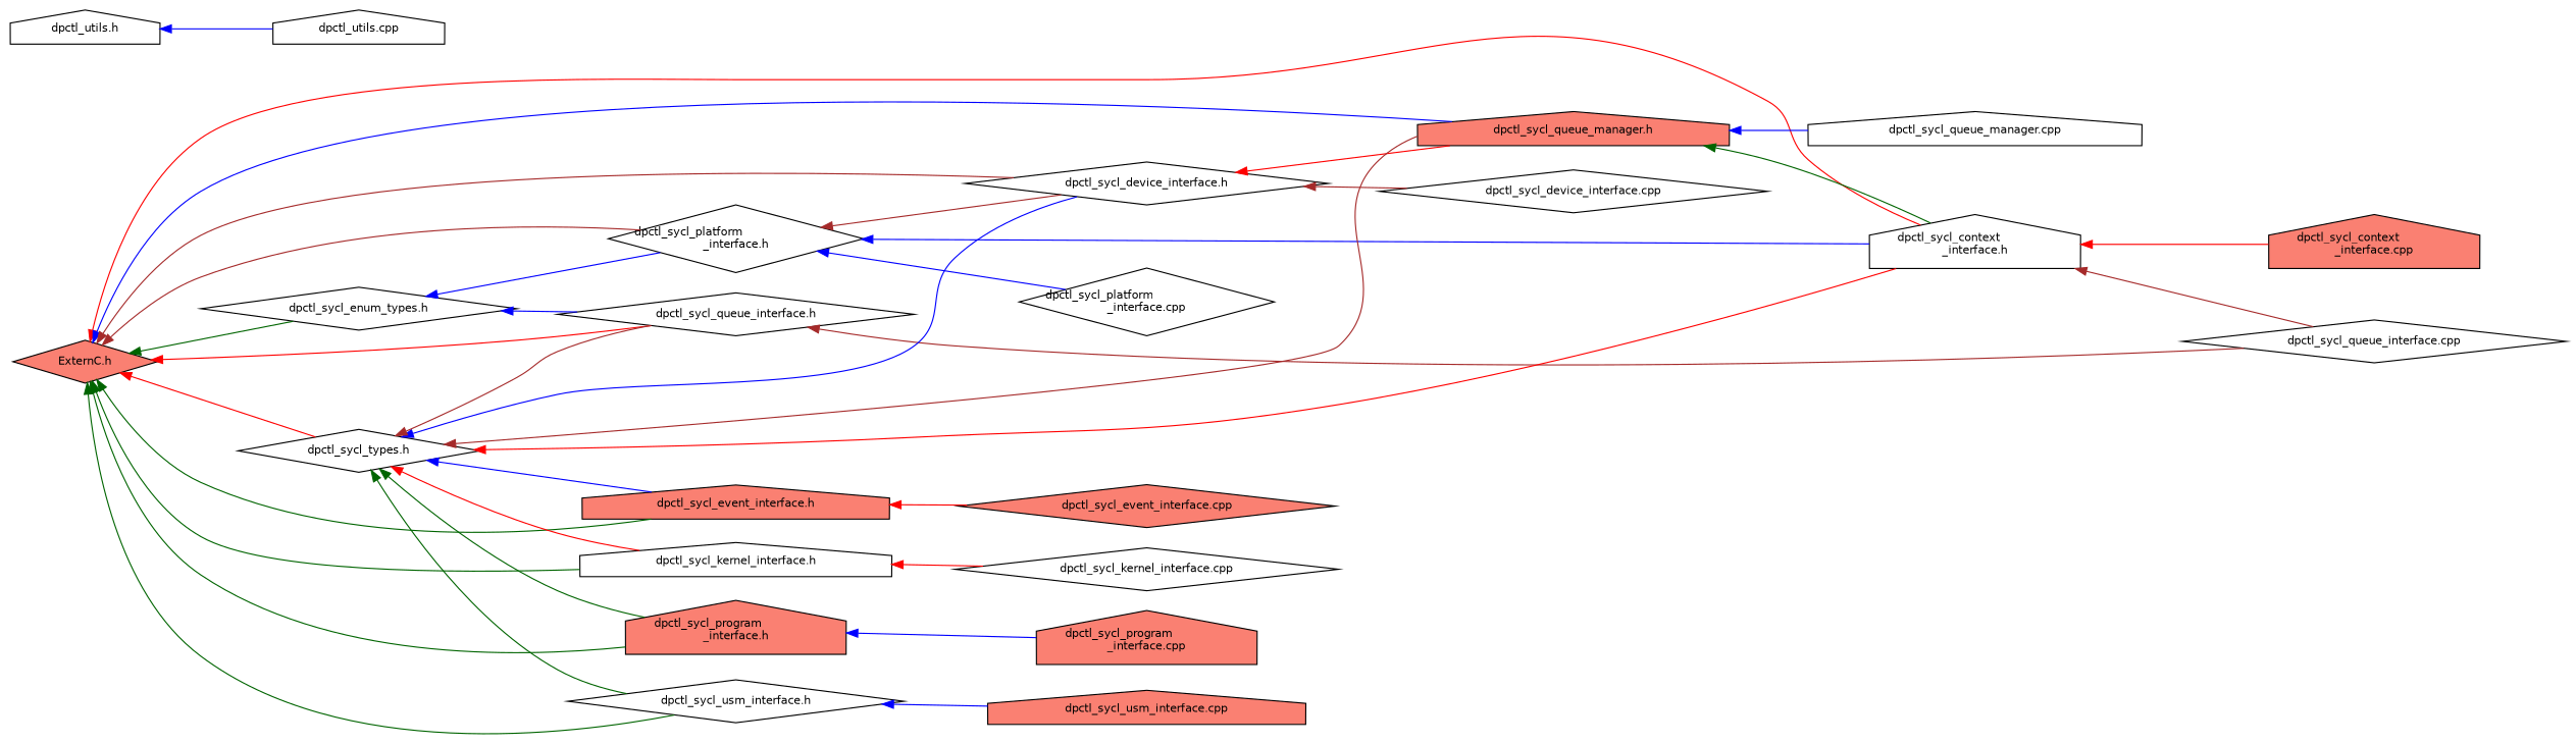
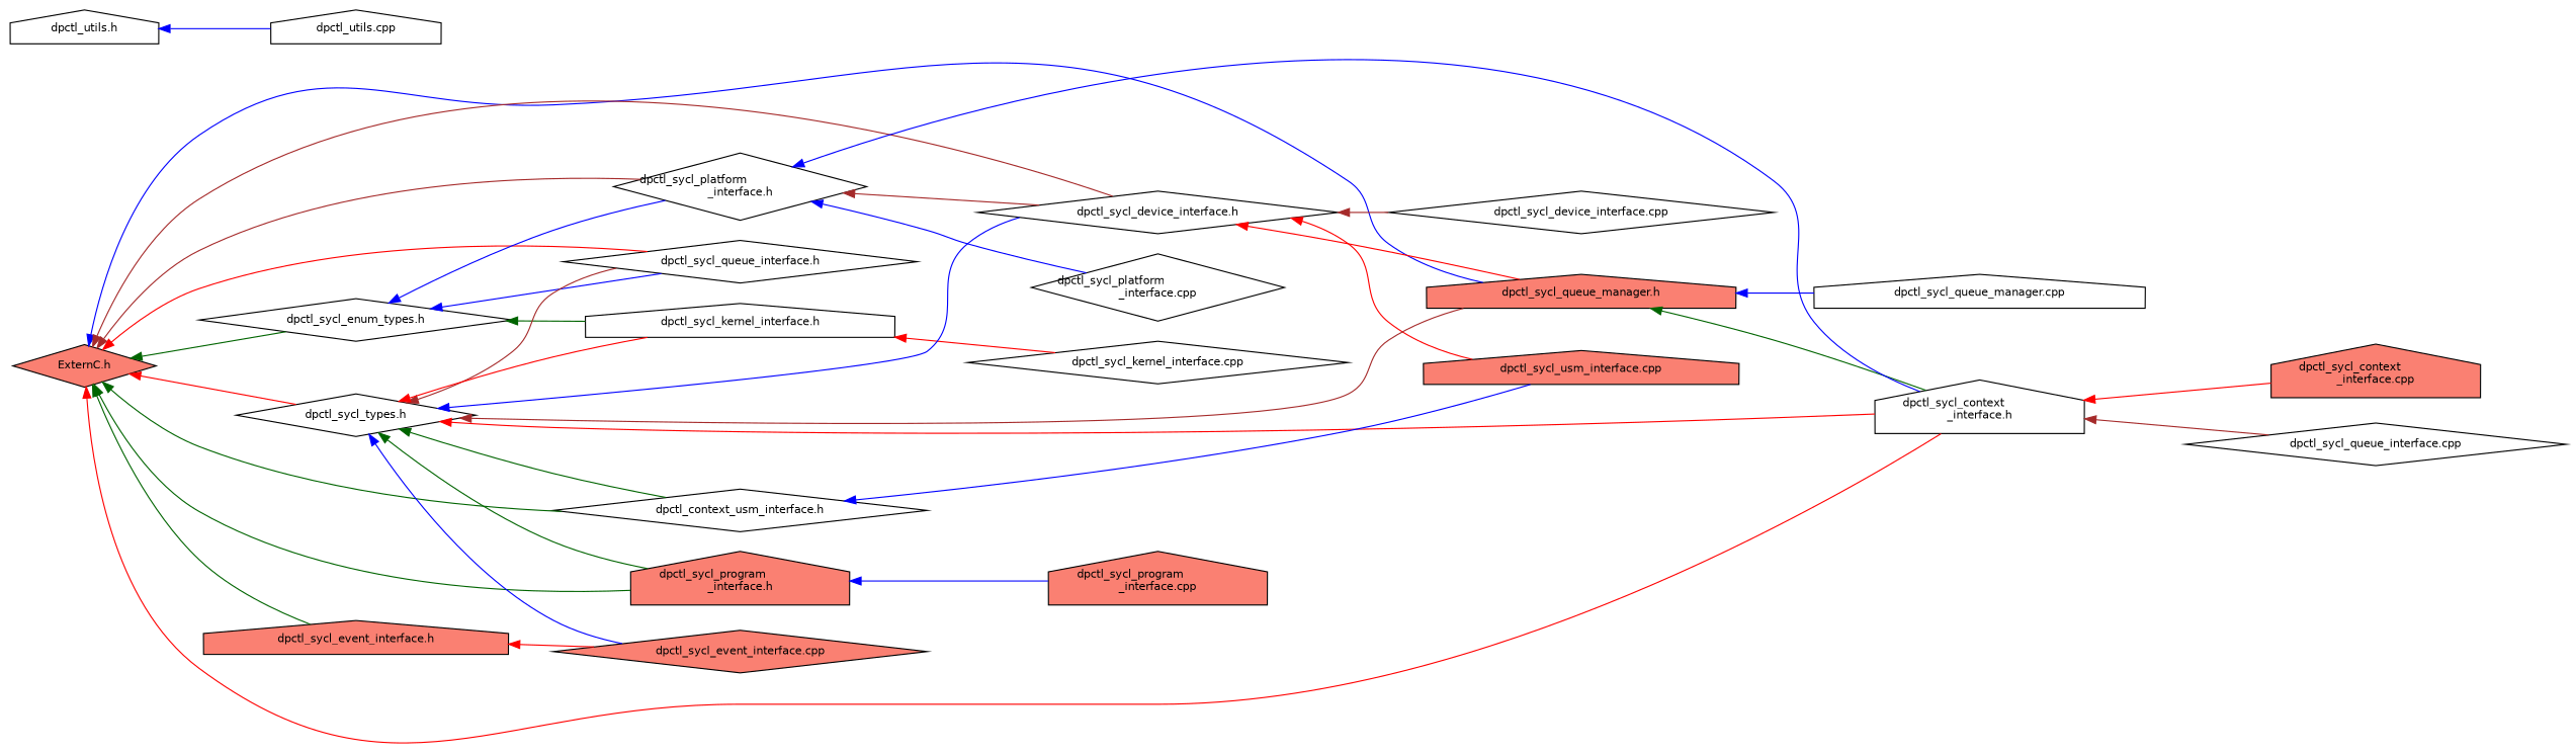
  digraph {
    fontname="DejaVu Sans"
    rankdir=LR
    node [color=black fillcolor=white fontname="DejaVu Sans" fontsize=10 shape=diamond style=filled]
    edge [color=blue dir=back fontname="DejaVu Sans" fontsize=10 labelfontname=Helvetica labelfontsize=10 style=solid]
    n1 [fillcolor=salmon fontcolor=black height=0.2 label="ExternC.h" width=0.4]
    n2 [height=0.2 label="dpctl_sycl_context\l_interface.h" shape=house width=0.4]
    n3 [fillcolor=salmon height=0.2 label="dpctl_sycl_queue_manager.h" shape=house width=0.4]
    n4 [height=0.2 label="dpctl_sycl_device_interface.h" width=0.4]
    n5 [height=0.2 label="dpctl_sycl_enum_types.h" width=0.4]
    n6 [height=0.2 label="dpctl_sycl_platform\l_interface.h" width=0.4]
    n7 [height=0.2 label="dpctl_sycl_queue_interface.h" width=0.4]
    n8 [fillcolor=salmon height=0.2 label="dpctl_sycl_event_interface.h" shape=house width=0.4]
    n9 [height=0.2 label="dpctl_sycl_kernel_interface.h" shape=house width=0.4]
    n10 [fillcolor=salmon height=0.2 label="dpctl_sycl_program\l_interface.h" shape=house width=0.4]
    n11 [height=0.2 label="dpctl_sycl_types.h" width=0.4]
-   n12 [height=0.2 label="dpctl_sycl_usm_interface.h" width=0.4]
+   n12 [height=0.2 label="dpctl_context_usm_interface.h" width=0.4]
    n13 [fillcolor=salmon height=0.2 label="dpctl_sycl_context\l_interface.cpp" shape=house width=0.4]
    n14 [height=0.2 label="dpctl_sycl_queue_interface.cpp" width=0.4]
    n15 [height=0.2 label="dpctl_sycl_queue_manager.cpp" shape=house width=0.4]
    n16 [height=0.2 label="dpctl_sycl_device_interface.cpp" width=0.4]
    n17 [fillcolor=salmon height=0.2 label="dpctl_sycl_usm_interface.cpp" shape=house width=0.4]
    n18 [height=0.2 label="dpctl_sycl_platform\l_interface.cpp" width=0.4]
    n19 [fillcolor=salmon height=0.2 label="dpctl_sycl_event_interface.cpp" width=0.4]
    n20 [height=0.2 label="dpctl_sycl_kernel_interface.cpp" width=0.4]
    n21 [fillcolor=salmon height=0.2 label="dpctl_sycl_program\l_interface.cpp" shape=house width=0.4]
    n22 [height=0.2 label="dpctl_utils.h" shape=house width=0.4]
    n23 [height=0.2 label="dpctl_utils.cpp" shape=house width=0.4]
    n1 -> n2 [color=red]
    n1 -> n3
    n1 -> n4 [color=brown]
    n1 -> n5 [color=darkgreen]
    n1 -> n6 [color=brown]
    n1 -> n7 [color=red]
    n1 -> n8 [color=darkgreen]
-   n1 -> n9 [color=darkgreen]
+   n5 -> n9 [color=darkgreen]
    n1 -> n10 [color=darkgreen]
    n1 -> n11 [color=red]
    n1 -> n12 [color=darkgreen]
    n2 -> n13 [color=red]
    n2 -> n14 [color=brown]
    n3 -> n2 [color=darkgreen]
    n3 -> n15
    n4 -> n3 [color=red]
    n4 -> n16 [color=brown]
+   n4 -> n17 [color=red]
    n5 -> n6
    n5 -> n7
    n6 -> n2
    n6 -> n4 [color=brown]
    n6 -> n18
-   n7 -> n14 [color=brown]
    n8 -> n19 [color=red]
    n9 -> n20 [color=red]
    n10 -> n21
    n11 -> n2 [color=red]
    n11 -> n3 [color=brown]
    n11 -> n4
    n11 -> n7 [color=brown]
-   n11 -> n8
+   n11 -> n19
    n11 -> n9 [color=red]
    n11 -> n10 [color=darkgreen]
    n11 -> n12 [color=darkgreen]
    n12 -> n17
    n22 -> n23
  }
